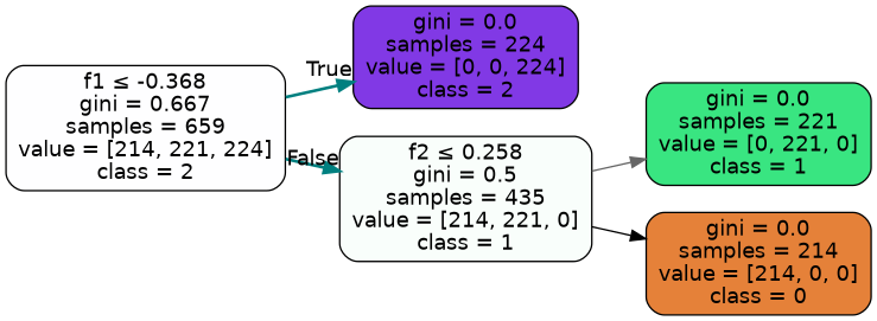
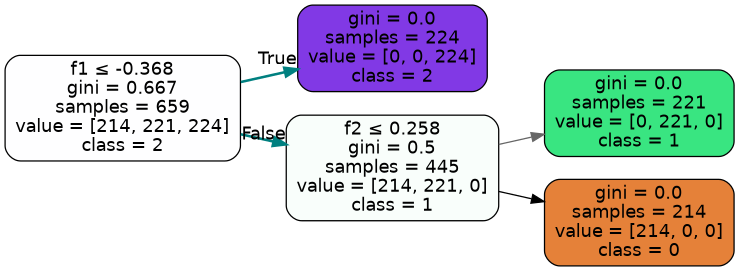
  digraph {
    rankdir=LR
    node [color=black fontname=helvetica shape=box style="filled, rounded"]
    edge [fontname=helvetica color=teal style=bold]
    n1 [fillcolor="#fefeff" label=<f1 &le; -0.368<br/>gini = 0.667<br/>samples = 659<br/>value = [214, 221, 224]<br/>class = 2>]
    n2 [fillcolor="#8139e5" label=<gini = 0.0<br/>samples = 224<br/>value = [0, 0, 224]<br/>class = 2>]
-   n3 [fillcolor="#f9fefb" label=<f2 &le; 0.258<br/>gini = 0.5<br/>samples = 435<br/>value = [214, 221, 0]<br/>class = 1>]
+   n3 [fillcolor="#f9fefb" label=<f2 &le; 0.258<br/>gini = 0.5<br/>samples = 445<br/>value = [214, 221, 0]<br/>class = 1>]
    n4 [fillcolor="#39e581" label=<gini = 0.0<br/>samples = 221<br/>value = [0, 221, 0]<br/>class = 1>]
    n5 [fillcolor="#e58139" label=<gini = 0.0<br/>samples = 214<br/>value = [214, 0, 0]<br/>class = 0>]
    n1 -> n2 [headlabel=True labelangle=45 labeldistance=2.5]
    n1 -> n3 [headlabel=False labelangle=-45 labeldistance=2.5]
    n3 -> n4 [color=gray40 style=solid]
    n3 -> n5 [color=black style=solid]
  }
